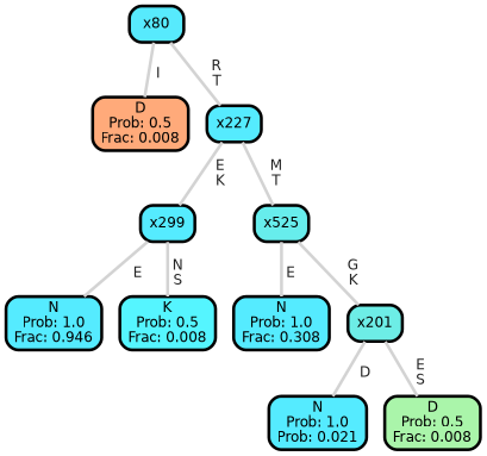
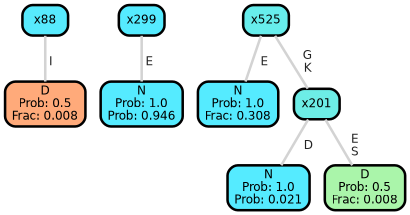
  graph {
    ranksep="0 equally"
    splines=straight
    node [color=black fillcolor="#55ebff" fontcolor=black fontname=helvetica penwidth=3 shape=box style="filled, rounded"]
    edge [color=lightgray fontcolor=grey14 fontname=helvetica fontweight=bold penwidth=3]
    n1 [fillcolor="#ffaa7a" label="D\nProb: 0.5\nFrac: 0.008"]
-   n2 [fillcolor="#57eafd" label=x80]
-   n3 [fillcolor="#55ebfe" label=x227]
+   n2 [fillcolor="#57eafd" label=x88]
    n4 [label=x299]
    n5 [fillcolor="#67edec" label=x525]
-   n6 [label="N\nProb: 1.0\nFrac: 0.946"]
-   n7 [fillcolor="#55f5ff" label="K\nProb: 0.5\nFrac: 0.008"]
+   n6 [label="N\nProb: 1.0\nProb: 0.946"]
    n8 [label="N\nProb: 1.0\nFrac: 0.308"]
    n9 [fillcolor="#6dede6" label=x201]
    n10 [label="N\nProb: 1.0\nProb: 0.021"]
    n11 [fillcolor="#aaf5aa" label="D\nProb: 0.5\nFrac: 0.008"]
    subgraph sub_1 {
      rank=same
    }
    n2 -- n1 [label=" I"]
-   n2 -- n3 [label=" R\n T"]
-   n3 -- n4 [label=" E\n K"]
-   n3 -- n5 [label=" M\n T"]
    n4 -- n6 [label=" E"]
-   n4 -- n7 [label=" N\n S"]
    n5 -- n8 [label=" E"]
    n5 -- n9 [label=" G\n K"]
    n9 -- n10 [label=" D"]
    n9 -- n11 [label=" E\n S"]
  }
